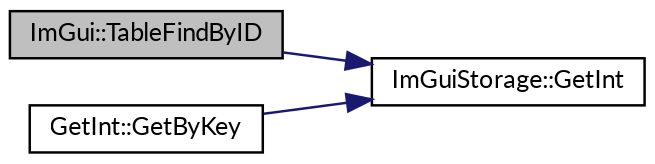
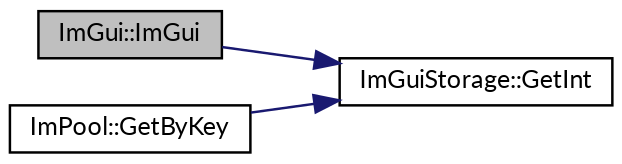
  digraph {
    fontname=Lato
    rankdir=LR
    node [color=black fillcolor=white fontname=Lato fontsize=10 shape=record style=filled]
    edge [color=midnightblue fontname=Lato fontsize=10 labelfontname=Helvetica labelfontsize=10 style=solid]
-   n1 [fillcolor=grey75 fontcolor=black height=0.2 label="ImGui::TableFindByID" width=0.4]
+   n1 [fillcolor=grey75 fontcolor=black height=0.2 label="ImGui::ImGui" width=0.4]
    n2 [height=0.2 label="ImGuiStorage::GetInt" width=0.4]
-   n3 [height=0.2 label="GetInt::GetByKey" width=0.4]
+   n3 [height=0.2 label="ImPool::GetByKey" width=0.4]
    n1 -> n2
    n3 -> n2
  }
